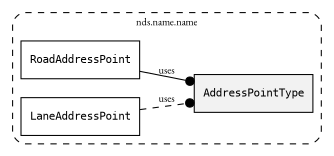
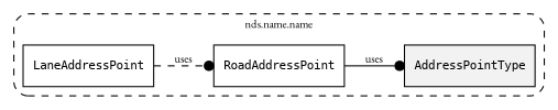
  digraph {
    fontname="EB Garamond"
    fontsize=10
    rankdir=LR
    node [fontname="EB Garamond" fontsize=10 shape=box]
    edge [arrowhead=dot fontname="EB Garamond" fontsize=10]
    n1 [fillcolor="#0000000D" label=<<font face="monospace"><table align="center" border="0" cellspacing="0" cellpadding="0"><tr><td href="../../../content/packages/nds.name.types.html#Enum-AddressPointType" title="Enum defined in nds.name.types">AddressPointType</td></tr></table></font>> style=filled]
    n2 [label=<<font face="monospace"><table align="center" border="0" cellspacing="0" cellpadding="0"><tr><td href="../../../content/packages/nds.name.types.html#Structure-RoadAddressPoint" title="Structure defined in nds.name.types">RoadAddressPoint</td></tr></table></font>>]
    n3 [label=<<font face="monospace"><table align="center" border="0" cellspacing="0" cellpadding="0"><tr><td href="../../../content/packages/nds.name.types.html#Structure-LaneAddressPoint" title="Structure defined in nds.name.types">LaneAddressPoint</td></tr></table></font>>]
    subgraph cluster_1 {
      label="nds.name.name"
      style="dashed, rounded"
      n1
      n2
      n3
    }
    n2 -> n1 [label=uses style=solid]
-   n3 -> n1 [label=uses style=dashed]
+   n3 -> n2 [label=uses style=dashed]
  }
